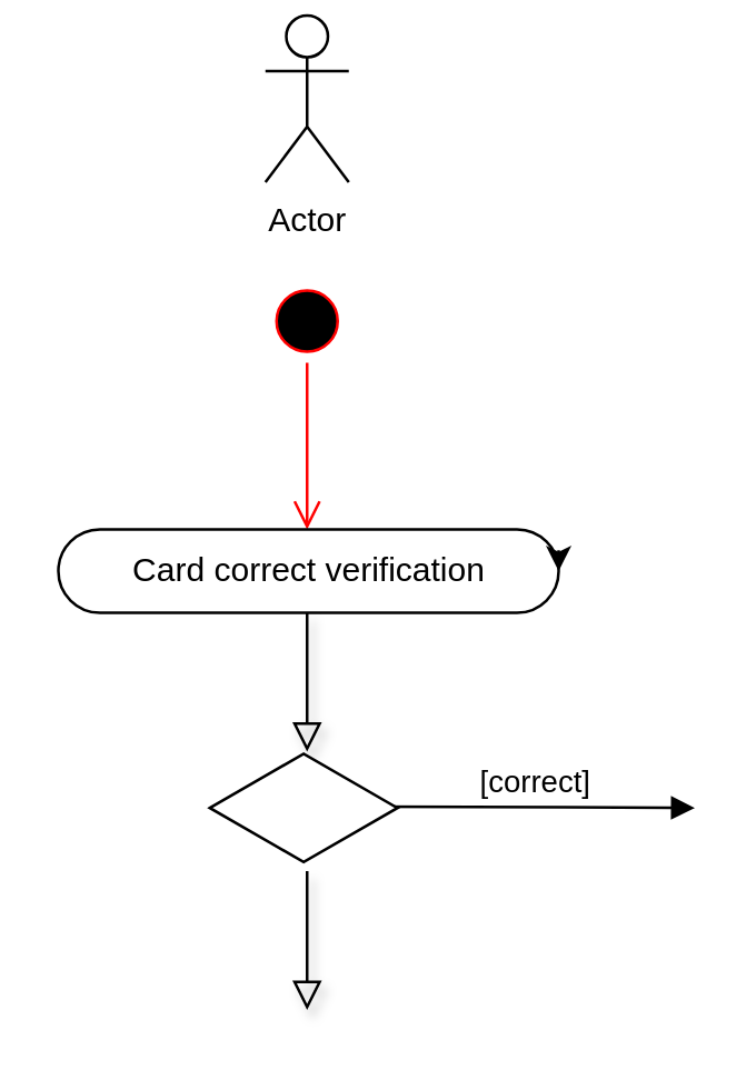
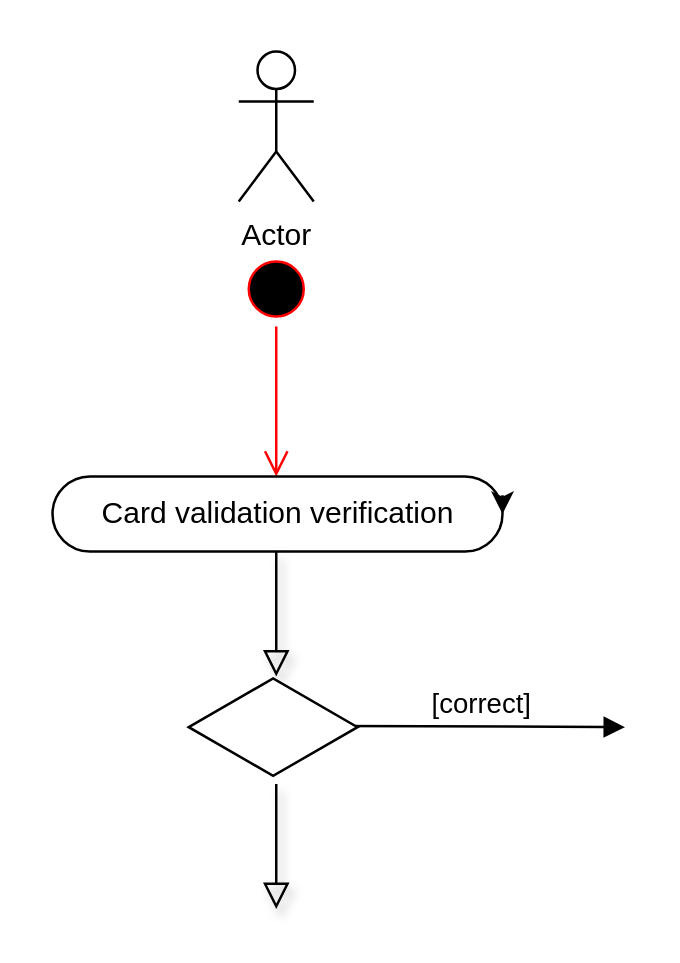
  <mxCell id="0" />
  <mxCell id="1" parent="0" />
- <mxCell id="2" value="Actor" style="shape=umlActor;verticalLabelPosition=bottom;verticalAlign=top;html=1;" vertex="1" parent="1"><mxGeometry x="95" y="5" width="30" height="60" as="geometry" /></mxCell>
+ <mxCell id="2" value="Actor" style="shape=umlActor;verticalLabelPosition=bottom;verticalAlign=top;html=1;" vertex="1" parent="1"><mxGeometry x="95" y="20" width="30" height="60" as="geometry" /></mxCell>
  <mxCell id="3" value="" style="ellipse;html=1;shape=startState;fillColor=#000000;strokeColor=#ff0000;" vertex="1" parent="1"><mxGeometry x="95" y="100" width="30" height="30" as="geometry" /></mxCell>
  <mxCell id="4" value="" style="edgeStyle=orthogonalEdgeStyle;html=1;verticalAlign=bottom;endArrow=open;endSize=8;strokeColor=#ff0000;" edge="1" source="3" parent="1"><mxGeometry relative="1" as="geometry"><mxPoint x="110" y="190" as="targetPoint" /></mxGeometry></mxCell>
- <mxCell id="5" value="Card correct verification" style="whiteSpace=wrap;html=1;rounded=1;arcSize=50;align=center;verticalAlign=middle;strokeWidth=1;autosize=1;spacing=4;treeFolding=1;treeMoving=1;newEdgeStyle={&quot;edgeStyle&quot;:&quot;entityRelationEdgeStyle&quot;,&quot;startArrow&quot;:&quot;none&quot;,&quot;endArrow&quot;:&quot;none&quot;,&quot;segment&quot;:10,&quot;curved&quot;:1};" vertex="1" parent="1"><mxGeometry x="20.5" y="190" width="180" height="30" as="geometry" /></mxCell>
+ <mxCell id="5" value="Card validation verification" style="whiteSpace=wrap;html=1;rounded=1;arcSize=50;align=center;verticalAlign=middle;strokeWidth=1;autosize=1;spacing=4;treeFolding=1;treeMoving=1;newEdgeStyle={&quot;edgeStyle&quot;:&quot;entityRelationEdgeStyle&quot;,&quot;startArrow&quot;:&quot;none&quot;,&quot;endArrow&quot;:&quot;none&quot;,&quot;segment&quot;:10,&quot;curved&quot;:1};" vertex="1" parent="1"><mxGeometry x="20.5" y="190" width="180" height="30" as="geometry" /></mxCell>
  <mxCell id="6" style="edgeStyle=orthogonalEdgeStyle;rounded=0;orthogonalLoop=1;jettySize=auto;html=1;exitX=1;exitY=0.25;exitDx=0;exitDy=0;entryX=1;entryY=0.5;entryDx=0;entryDy=0;" edge="1" parent="1" source="5" target="5"><mxGeometry relative="1" as="geometry" /></mxCell>
  <mxCell id="7" value="" style="rounded=0;html=1;jettySize=auto;orthogonalLoop=1;fontSize=11;endArrow=block;endFill=0;endSize=8;strokeWidth=1;shadow=1;labelBackgroundColor=none;edgeStyle=orthogonalEdgeStyle;" edge="1" parent="1"><mxGeometry relative="1" as="geometry"><mxPoint x="110" y="220" as="sourcePoint" /><mxPoint x="110" y="270" as="targetPoint" /><Array as="points"><mxPoint x="110" y="240" /><mxPoint x="110" y="240" /></Array></mxGeometry></mxCell>
  <mxCell id="8" value="" style="rounded=0;html=1;jettySize=auto;orthogonalLoop=1;fontSize=11;endArrow=block;endFill=0;endSize=8;strokeWidth=1;shadow=1;labelBackgroundColor=none;edgeStyle=orthogonalEdgeStyle;" edge="1" parent="1"><mxGeometry relative="1" as="geometry"><mxPoint x="110" y="313" as="sourcePoint" /><mxPoint x="110" y="363" as="targetPoint" /><Array as="points"><mxPoint x="110" y="350" /><mxPoint x="110" y="350" /></Array></mxGeometry></mxCell>
  <mxCell id="9" value="&lt;meta charset=&quot;utf-8&quot;&gt;&lt;span style=&quot;color: rgb(0, 0, 0); font-family: helvetica; font-size: 11px; font-style: normal; font-weight: 400; letter-spacing: normal; text-align: center; text-indent: 0px; text-transform: none; word-spacing: 0px; background-color: rgb(255, 255, 255); display: inline; float: none;&quot;&gt;[correct]&lt;/span&gt;" style="html=1;verticalAlign=bottom;endArrow=block;" edge="1" parent="1"><mxGeometry width="80" relative="1" as="geometry"><mxPoint x="135" y="289.75" as="sourcePoint" /><mxPoint x="249.5" y="290.25" as="targetPoint" /></mxGeometry></mxCell>
  <mxCell id="10" value="" style="html=1;whiteSpace=wrap;aspect=fixed;shape=isoRectangle;" vertex="1" parent="1"><mxGeometry x="75" y="270" width="67.5" height="40.5" as="geometry" /></mxCell>
